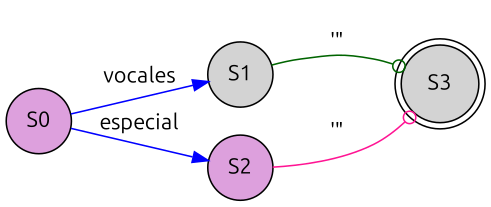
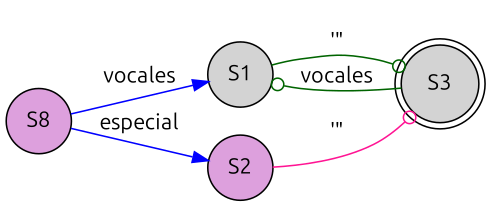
  digraph {
    fontname=Ubuntu
    rankdir=LR
    node [fillcolor=lightgrey fontname=Ubuntu shape=circle style=filled]
    edge [arrowhead=odot color=darkgreen fontname=Ubuntu]
    S1
-   S0 [fillcolor=plum]
+   S0 [fillcolor=plum label=S8]
    S2 [fillcolor=plum]
    S3 [shape=doublecircle]
    S1 -> S3 [label="\n\'\""]
    S0 -> S1 [arrowhead=normal color=blue label=vocales]
    S0 -> S2 [arrowhead=normal color=blue label=especial]
    S2 -> S3 [color=deeppink label="\n\'\""]
+   S3 -> S1 [label=vocales]
  }
